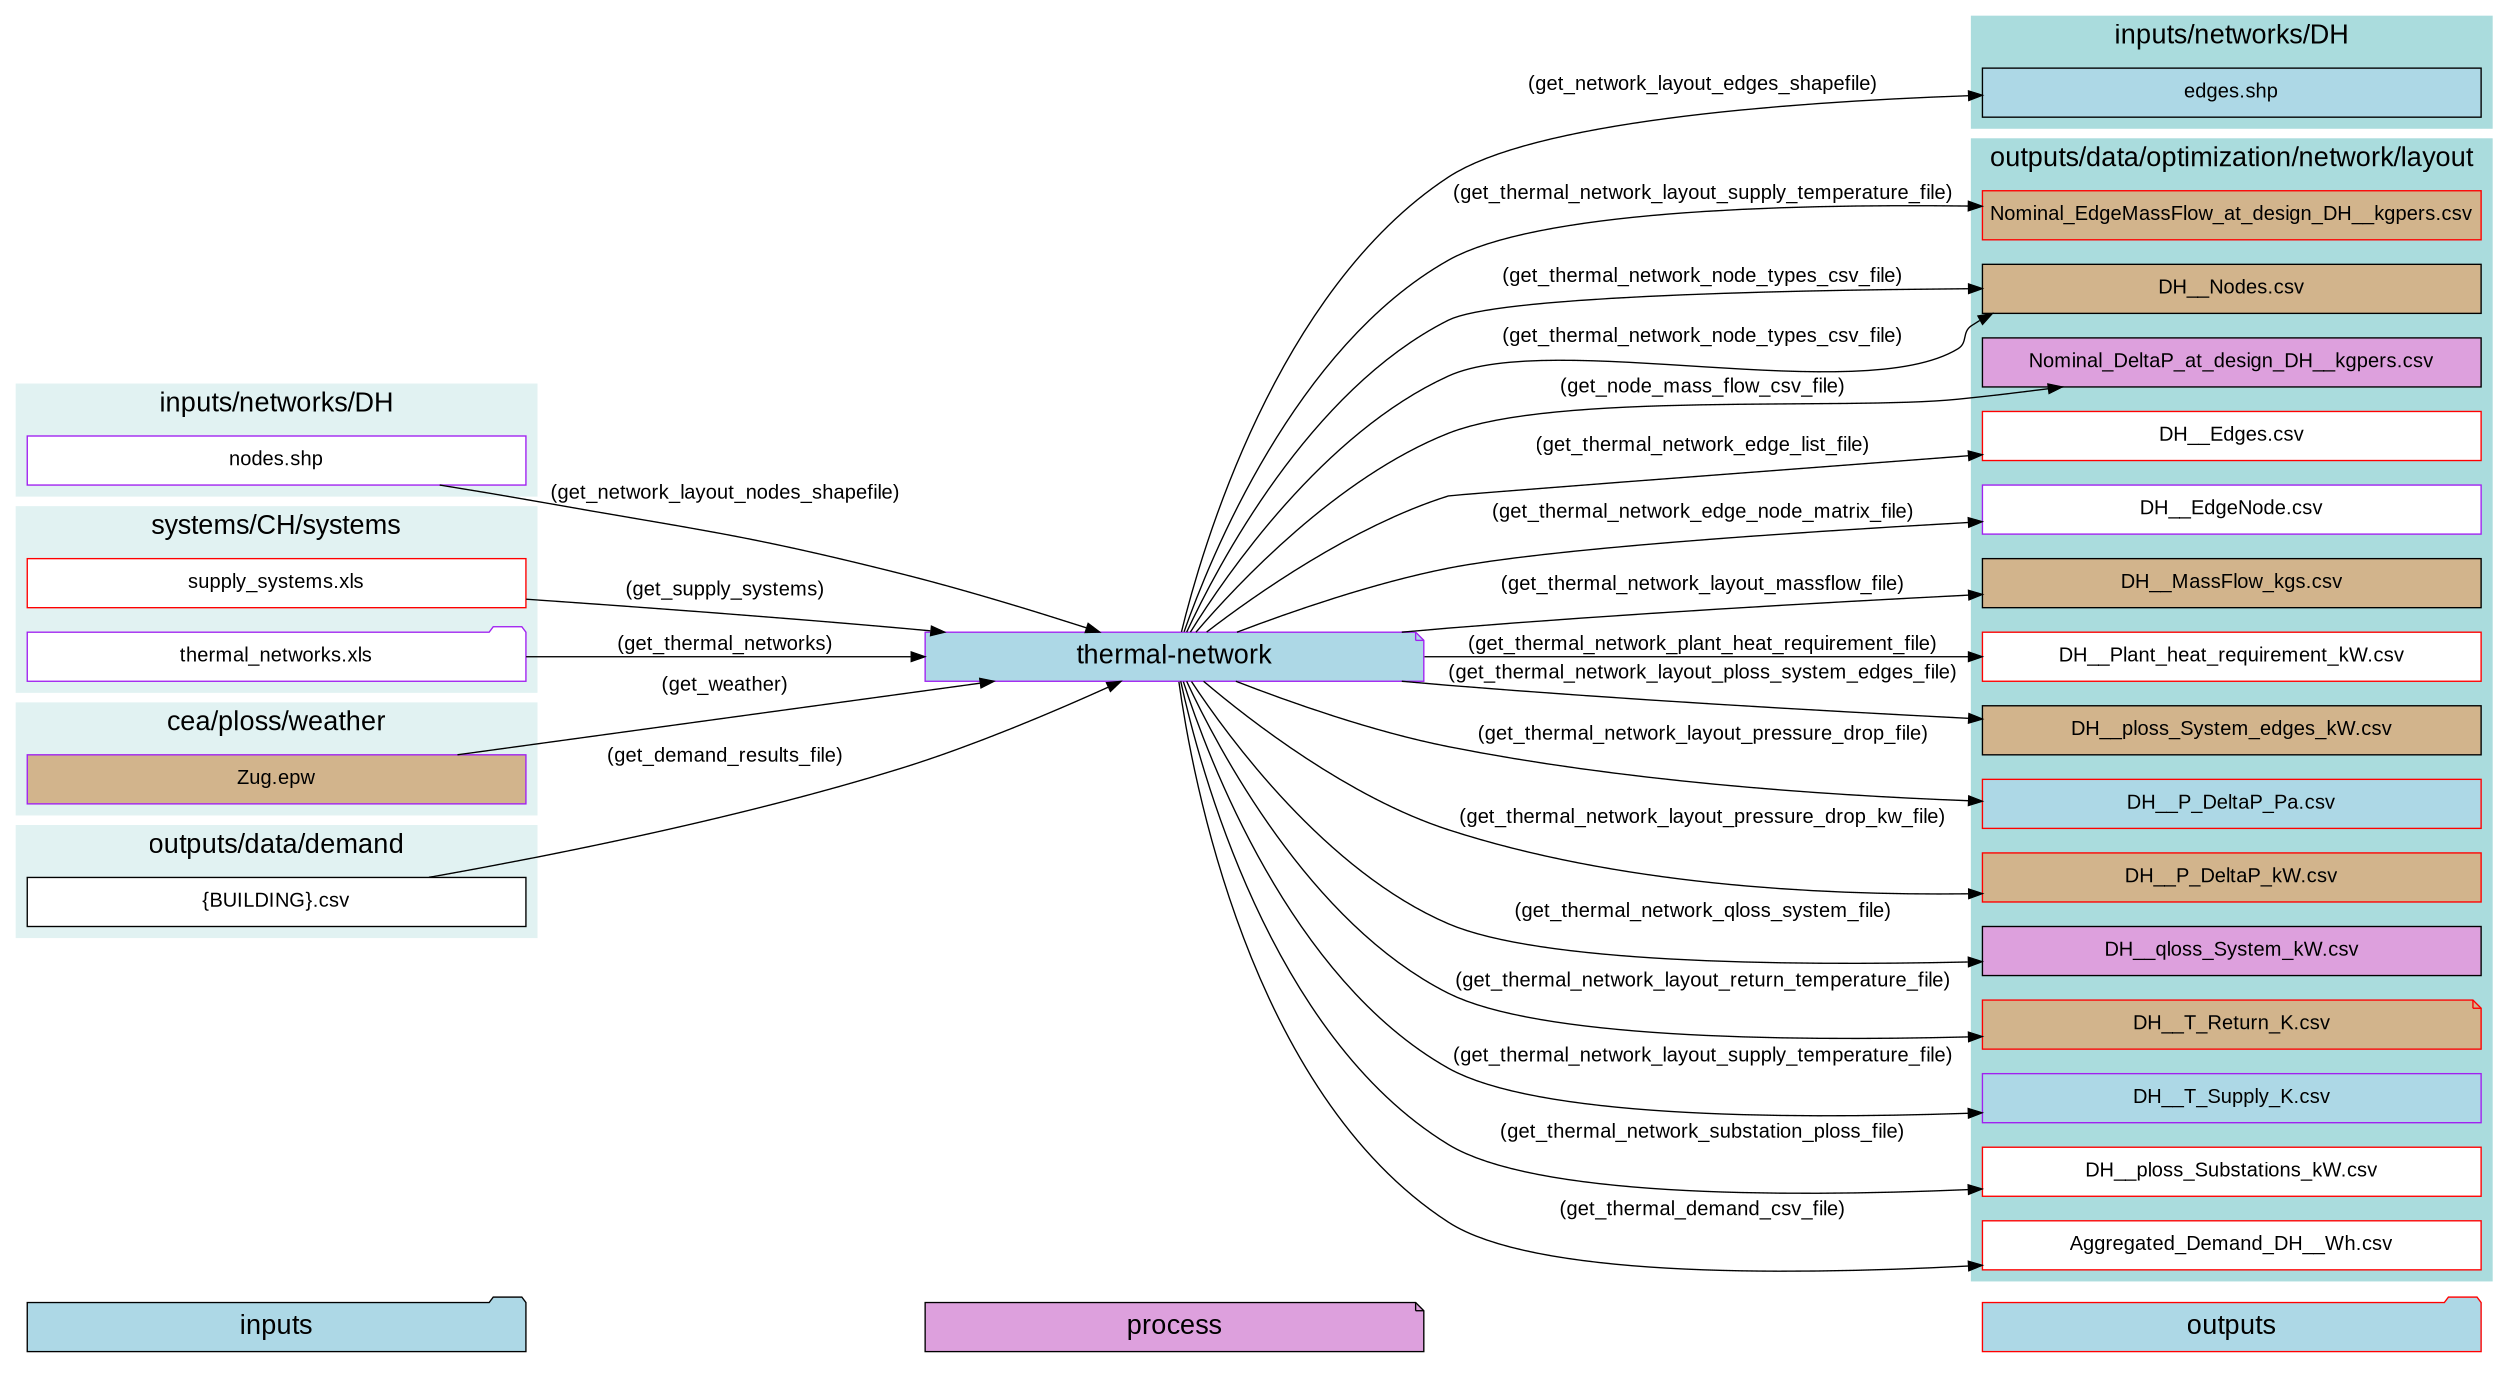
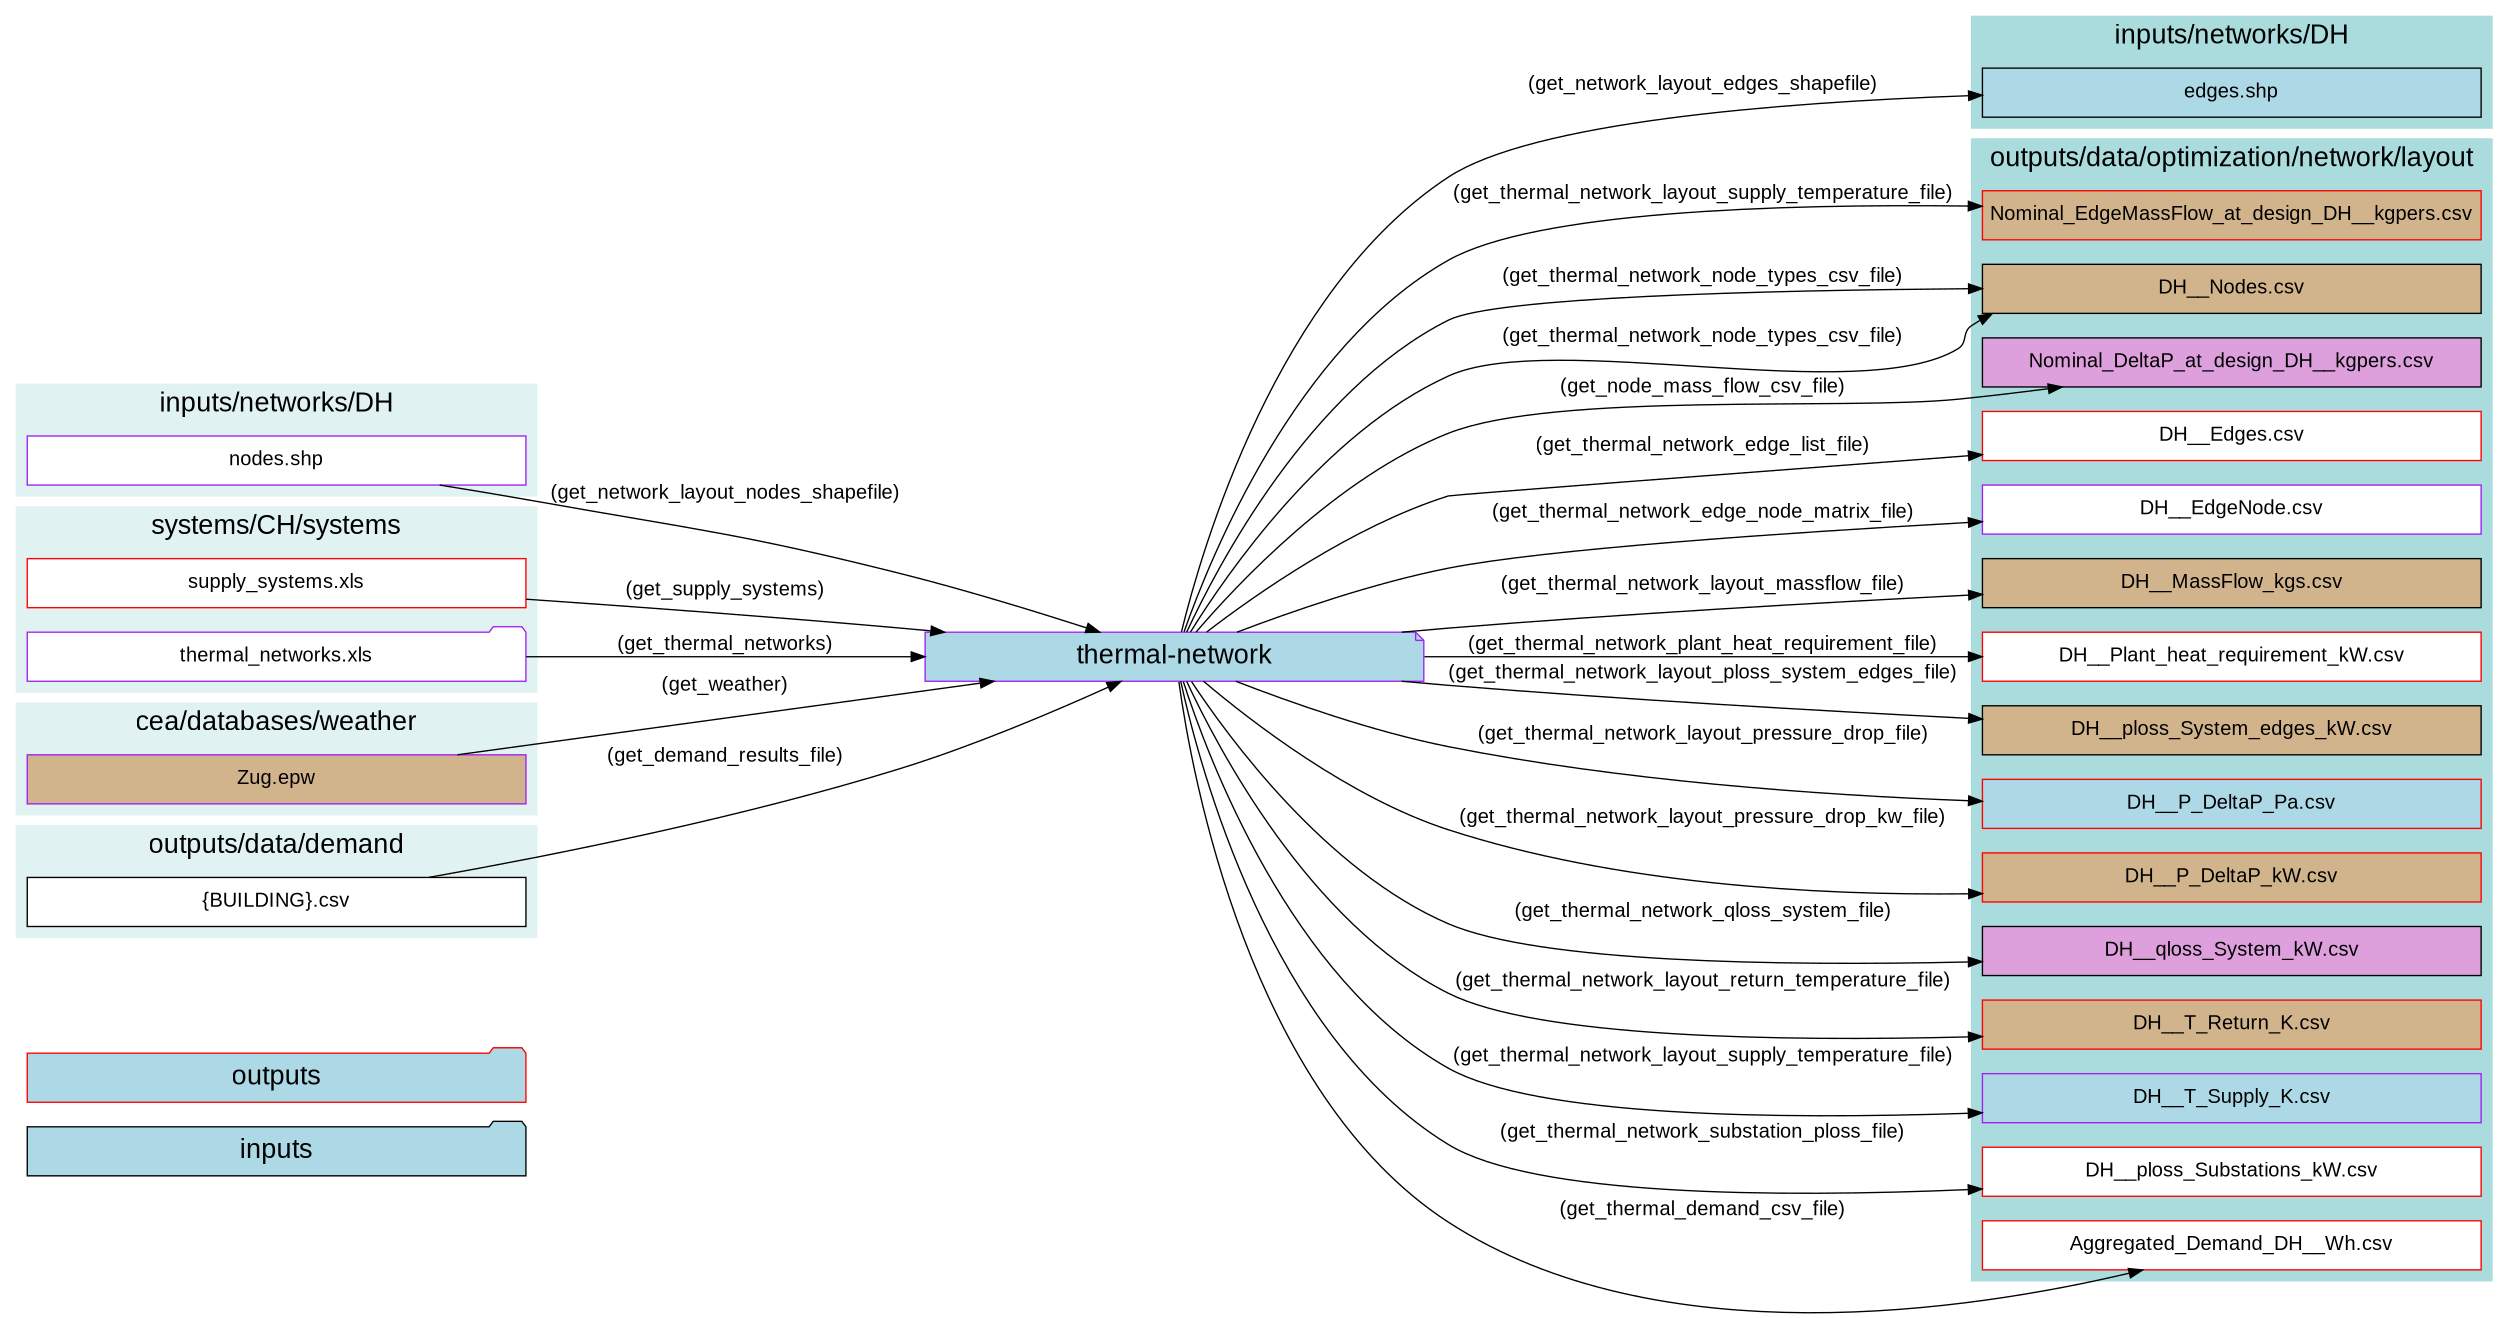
  digraph {
    fontname=arial
    newrank=true
    rankdir=LR
    node [color=red fillcolor=white fixedsize=true fontname=arial fontsize=15 shape=box style=filled]
    edge [fontname=arial fontsize=15]
-   process [color=black fillcolor=plum fontsize=20 shape=note width=5.085]
    outputs [fillcolor=lightblue fontsize=20 shape=folder width=5.085]
    inputs [color=black fillcolor=lightblue fontsize=20 shape=folder width=5.085]
    "nodes.shp" [color=purple width=5.085]
    "supply_systems.xls" [width=5.085]
    "thermal_networks.xls" [color=purple shape=folder width=5.085]
    "Zug.epw" [color=purple fillcolor=tan width=5.085]
    "edges.shp" [color=black fillcolor=lightblue width=5.085]
    "{BUILDING}.csv" [color=black width=5.085]
    "Nominal_EdgeMassFlow_at_design_DH__kgpers.csv" [fillcolor=tan width=5.085]
    "DH__Nodes.csv" [color=black fillcolor=tan width=5.085]
    n12 [color=black fillcolor=plum label="Nominal_DeltaP_at_design_DH__kgpers.csv" width=5.085]
    "DH__Edges.csv" [width=5.085]
    "DH__EdgeNode.csv" [color=purple width=5.085]
    "DH__MassFlow_kgs.csv" [color=black fillcolor=tan width=5.085]
    "DH__Plant_heat_requirement_kW.csv" [width=5.085]
    "DH__ploss_System_edges_kW.csv" [color=black fillcolor=tan width=5.085]
    "DH__P_DeltaP_Pa.csv" [fillcolor=lightblue width=5.085]
    "DH__P_DeltaP_kW.csv" [fillcolor=tan width=5.085]
    "DH__qloss_System_kW.csv" [color=black fillcolor=plum width=5.085]
-   "DH__T_Return_K.csv" [fillcolor=tan shape=note width=5.085]
+   "DH__T_Return_K.csv" [fillcolor=tan width=5.085]
    "DH__T_Supply_K.csv" [color=purple fillcolor=lightblue width=5.085]
    "DH__ploss_Substations_kW.csv" [width=5.085]
    "Aggregated_Demand_DH__Wh.csv" [width=5.085]
    "thermal-network" [color=purple fillcolor=lightblue fontsize=20 shape=note width=5.085]
    subgraph cluster_1 {
      fontsize=25
      style=invis
-     process
      outputs
      inputs
    }
    subgraph cluster_2 {
      color="#E1F2F2"
      fontsize=20
      label="inputs/networks/DH"
      rank=same
      style=filled
      "nodes.shp"
    }
    subgraph cluster_3 {
      color="#E1F2F2"
      fontsize=20
      label="systems/CH/systems"
      rank=same
      style=filled
      "supply_systems.xls"
      "thermal_networks.xls"
    }
    subgraph cluster_4 {
      color="#E1F2F2"
      fontsize=20
-     label="cea/ploss/weather"
+     label="cea/databases/weather"
      rank=same
      style=filled
      "Zug.epw"
    }
    subgraph cluster_5 {
      color="#aadcdd"
      fontsize=20
      label="inputs/networks/DH"
      rank=same
      style=filled
      "edges.shp"
    }
    subgraph cluster_6 {
      color="#E1F2F2"
      fontsize=20
      label="outputs/data/demand"
      rank=same
      style=filled
      "{BUILDING}.csv"
    }
    subgraph cluster_7 {
      color="#aadcdd"
      fontsize=20
      label="outputs/data/optimization/network/layout"
      rank=same
      style=filled
      "Nominal_EdgeMassFlow_at_design_DH__kgpers.csv"
      "DH__Nodes.csv"
      n12
      "DH__Edges.csv"
      "DH__EdgeNode.csv"
      "DH__MassFlow_kgs.csv"
      "DH__Plant_heat_requirement_kW.csv"
      "DH__ploss_System_edges_kW.csv"
      "DH__P_DeltaP_Pa.csv"
      "DH__P_DeltaP_kW.csv"
      "DH__qloss_System_kW.csv"
      "DH__T_Return_K.csv"
      "DH__T_Supply_K.csv"
      "DH__ploss_Substations_kW.csv"
      "Aggregated_Demand_DH__Wh.csv"
    }
-   process -> outputs [style=invis]
-   inputs -> process [style=invis]
    "nodes.shp" -> "thermal-network" [label="(get_network_layout_nodes_shapefile)"]
    "supply_systems.xls" -> "thermal-network" [label="(get_supply_systems)"]
    "thermal_networks.xls" -> "thermal-network" [label="(get_thermal_networks)"]
    "Zug.epw" -> "thermal-network" [label="(get_weather)"]
    "{BUILDING}.csv" -> "thermal-network" [label="(get_demand_results_file)"]
    "thermal-network" -> "edges.shp" [label="(get_network_layout_edges_shapefile)"]
    "thermal-network" -> "Nominal_EdgeMassFlow_at_design_DH__kgpers.csv" [label="(get_thermal_network_layout_supply_temperature_file)"]
    "thermal-network" -> "DH__Nodes.csv" [label="(get_thermal_network_node_types_csv_file)"]
    "thermal-network" -> "DH__Nodes.csv" [label="(get_thermal_network_node_types_csv_file)"]
    "thermal-network" -> n12 [label="(get_node_mass_flow_csv_file)"]
    "thermal-network" -> "DH__Edges.csv" [label="(get_thermal_network_edge_list_file)"]
    "thermal-network" -> "DH__EdgeNode.csv" [label="(get_thermal_network_edge_node_matrix_file)"]
    "thermal-network" -> "DH__MassFlow_kgs.csv" [label="(get_thermal_network_layout_massflow_file)"]
    "thermal-network" -> "DH__Plant_heat_requirement_kW.csv" [label="(get_thermal_network_plant_heat_requirement_file)"]
    "thermal-network" -> "DH__ploss_System_edges_kW.csv" [label="(get_thermal_network_layout_ploss_system_edges_file)"]
    "thermal-network" -> "DH__P_DeltaP_Pa.csv" [label="(get_thermal_network_layout_pressure_drop_file)"]
    "thermal-network" -> "DH__P_DeltaP_kW.csv" [label="(get_thermal_network_layout_pressure_drop_kw_file)"]
    "thermal-network" -> "DH__qloss_System_kW.csv" [label="(get_thermal_network_qloss_system_file)"]
    "thermal-network" -> "DH__T_Return_K.csv" [label="(get_thermal_network_layout_return_temperature_file)"]
    "thermal-network" -> "DH__T_Supply_K.csv" [label="(get_thermal_network_layout_supply_temperature_file)"]
    "thermal-network" -> "DH__ploss_Substations_kW.csv" [label="(get_thermal_network_substation_ploss_file)"]
    "thermal-network" -> "Aggregated_Demand_DH__Wh.csv" [label="(get_thermal_demand_csv_file)"]
  }
